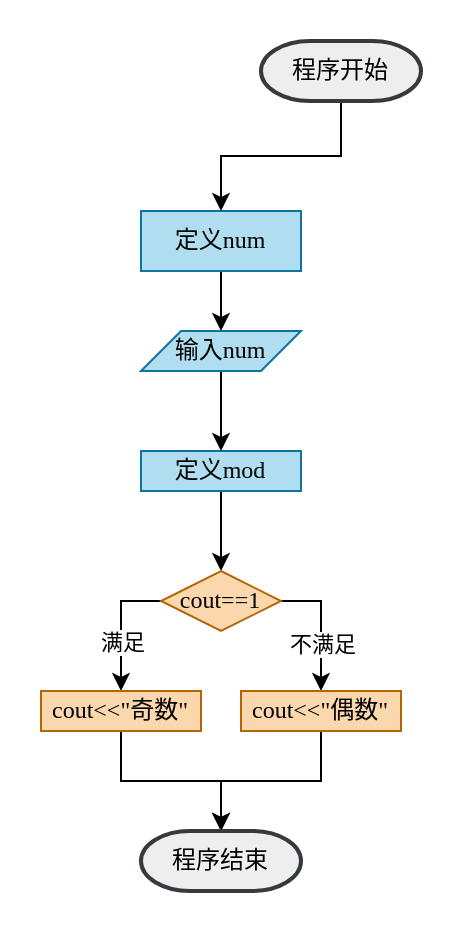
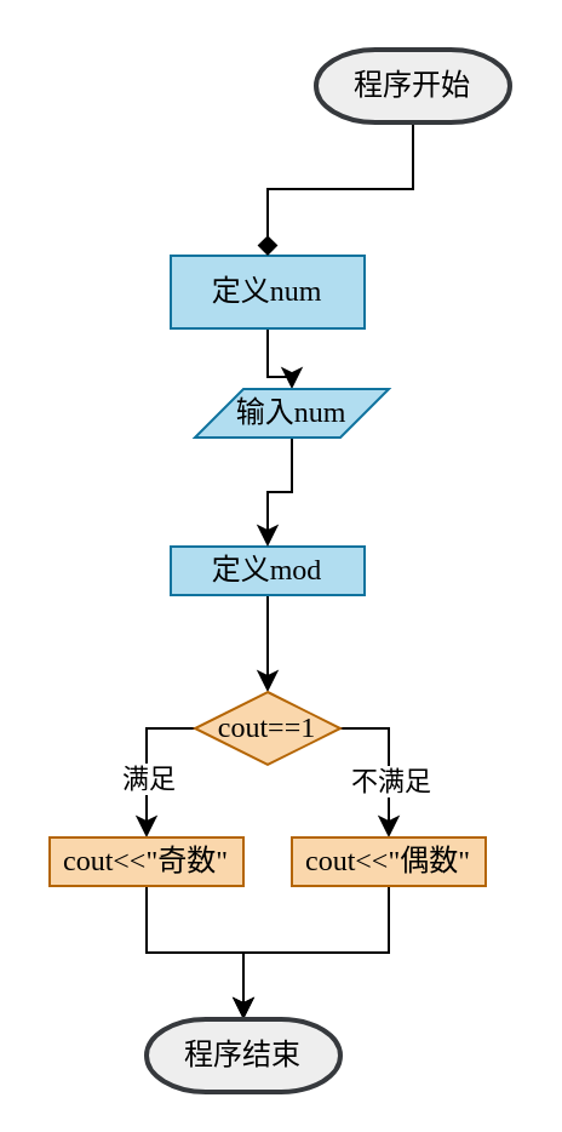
  <mxCell id="0" />
  <mxCell id="1" parent="0" />
  <mxCell id="2" style="edgeStyle=orthogonalEdgeStyle;rounded=0;orthogonalLoop=1;jettySize=auto;html=1;entryX=0.5;entryY=0;entryDx=0;entryDy=0;" parent="1" source="3" target="16" edge="1"><mxGeometry relative="1" as="geometry" /></mxCell>
  <mxCell id="3" value="&lt;font face=&quot;consolas&quot;&gt;定义num&lt;/font&gt;" style="rounded=0;whiteSpace=wrap;html=1;fillColor=#b1ddf0;strokeColor=#10739e;" parent="1" vertex="1"><mxGeometry x="70" y="105" width="80" height="30" as="geometry" /></mxCell>
  <mxCell id="4" value="" style="edgeStyle=orthogonalEdgeStyle;rounded=0;orthogonalLoop=1;jettySize=auto;html=1;" parent="1" source="5" target="10" edge="1"><mxGeometry relative="1" as="geometry" /></mxCell>
  <mxCell id="5" value="&lt;font face=&quot;consolas&quot;&gt;定义mod&lt;/font&gt;" style="rounded=0;whiteSpace=wrap;html=1;fillColor=#b1ddf0;strokeColor=#10739e;" parent="1" vertex="1"><mxGeometry x="70" y="225" width="80" height="20" as="geometry" /></mxCell>
  <mxCell id="6" style="edgeStyle=orthogonalEdgeStyle;rounded=0;orthogonalLoop=1;jettySize=auto;html=1;exitX=0;exitY=0.5;exitDx=0;exitDy=0;" parent="1" source="10" target="12" edge="1"><mxGeometry relative="1" as="geometry"><Array as="points"><mxPoint x="60" y="300" /></Array></mxGeometry></mxCell>
  <mxCell id="7" value="满足" style="edgeLabel;html=1;align=center;verticalAlign=middle;resizable=0;points=[];" parent="6" vertex="1" connectable="0"><mxGeometry x="0.184" y="-3" relative="1" as="geometry"><mxPoint x="3" y="2" as="offset" /></mxGeometry></mxCell>
  <mxCell id="8" style="edgeStyle=orthogonalEdgeStyle;rounded=0;orthogonalLoop=1;jettySize=auto;html=1;exitX=1;exitY=0.5;exitDx=0;exitDy=0;" parent="1" source="10" target="14" edge="1"><mxGeometry relative="1" as="geometry"><Array as="points"><mxPoint x="160" y="300" /></Array></mxGeometry></mxCell>
  <mxCell id="9" value="不满足" style="edgeLabel;html=1;align=center;verticalAlign=middle;resizable=0;points=[];" parent="8" vertex="1" connectable="0"><mxGeometry x="0.148" relative="1" as="geometry"><mxPoint y="4" as="offset" /></mxGeometry></mxCell>
  <mxCell id="10" value="&lt;font face=&quot;consolas&quot;&gt;cout==1&lt;/font&gt;" style="rhombus;whiteSpace=wrap;html=1;fillColor=#fad7ac;strokeColor=#b46504;" parent="1" vertex="1"><mxGeometry x="80" y="285" width="60" height="30" as="geometry" /></mxCell>
  <mxCell id="11" value="" style="edgeStyle=orthogonalEdgeStyle;rounded=0;orthogonalLoop=1;jettySize=auto;html=1;" parent="1" source="12" target="19" edge="1"><mxGeometry relative="1" as="geometry" /></mxCell>
  <mxCell id="12" value="&lt;font face=&quot;consolas&quot;&gt;cout&amp;lt;&amp;lt;&quot;奇数&quot;&lt;/font&gt;" style="rounded=0;whiteSpace=wrap;html=1;fillColor=#fad7ac;strokeColor=#b46504;" parent="1" vertex="1"><mxGeometry x="20" y="345" width="80" height="20" as="geometry" /></mxCell>
  <mxCell id="13" value="" style="edgeStyle=orthogonalEdgeStyle;rounded=0;orthogonalLoop=1;jettySize=auto;html=1;" parent="1" source="14" target="19" edge="1"><mxGeometry relative="1" as="geometry" /></mxCell>
  <mxCell id="14" value="&lt;font face=&quot;consolas&quot;&gt;cout&amp;lt;&amp;lt;&quot;偶数&quot;&lt;/font&gt;" style="rounded=0;whiteSpace=wrap;html=1;fillColor=#fad7ac;strokeColor=#b46504;" parent="1" vertex="1"><mxGeometry x="120" y="345" width="80" height="20" as="geometry" /></mxCell>
  <mxCell id="15" style="edgeStyle=orthogonalEdgeStyle;rounded=0;orthogonalLoop=1;jettySize=auto;html=1;entryX=0.5;entryY=0;entryDx=0;entryDy=0;" parent="1" source="16" target="5" edge="1"><mxGeometry relative="1" as="geometry" /></mxCell>
- <mxCell id="16" value="&lt;font face=&quot;consolas&quot;&gt;输入num&lt;/font&gt;" style="shape=parallelogram;perimeter=parallelogramPerimeter;whiteSpace=wrap;html=1;fixedSize=1;fillColor=#b1ddf0;strokeColor=#10739e;" parent="1" vertex="1"><mxGeometry x="70" y="165" width="80" height="20" as="geometry" /></mxCell>
- <mxCell id="17" style="edgeStyle=orthogonalEdgeStyle;rounded=0;orthogonalLoop=1;jettySize=auto;html=1;" parent="1" source="18" target="3" edge="1"><mxGeometry relative="1" as="geometry" /></mxCell>
+ <mxCell id="16" value="&lt;font face=&quot;consolas&quot;&gt;输入num&lt;/font&gt;" style="shape=parallelogram;perimeter=parallelogramPerimeter;whiteSpace=wrap;html=1;fixedSize=1;fillColor=#b1ddf0;strokeColor=#10739e;" parent="1" vertex="1"><mxGeometry x="80" y="160" width="80" height="20" as="geometry" /></mxCell>
+ <mxCell id="17" style="edgeStyle=orthogonalEdgeStyle;rounded=0;orthogonalLoop=1;jettySize=auto;html=1;endArrow=diamond;" parent="1" source="18" target="3" edge="1"><mxGeometry relative="1" as="geometry" /></mxCell>
  <mxCell id="18" value="程序开始" style="strokeWidth=2;html=1;shape=mxgraph.flowchart.terminator;whiteSpace=wrap;fillColor=#eeeeee;strokeColor=#36393d;" parent="1" vertex="1"><mxGeometry x="130" y="20" width="80" height="30" as="geometry" /></mxCell>
- <mxCell id="19" value="程序结束" style="strokeWidth=2;html=1;shape=mxgraph.flowchart.terminator;whiteSpace=wrap;fillColor=#eeeeee;strokeColor=#36393d;" parent="1" vertex="1"><mxGeometry x="70" y="415" width="80" height="30" as="geometry" /></mxCell>
+ <mxCell id="19" value="程序结束" style="strokeWidth=2;html=1;shape=mxgraph.flowchart.terminator;whiteSpace=wrap;fillColor=#eeeeee;strokeColor=#36393d;" parent="1" vertex="1"><mxGeometry x="60" y="420" width="80" height="30" as="geometry" /></mxCell>
